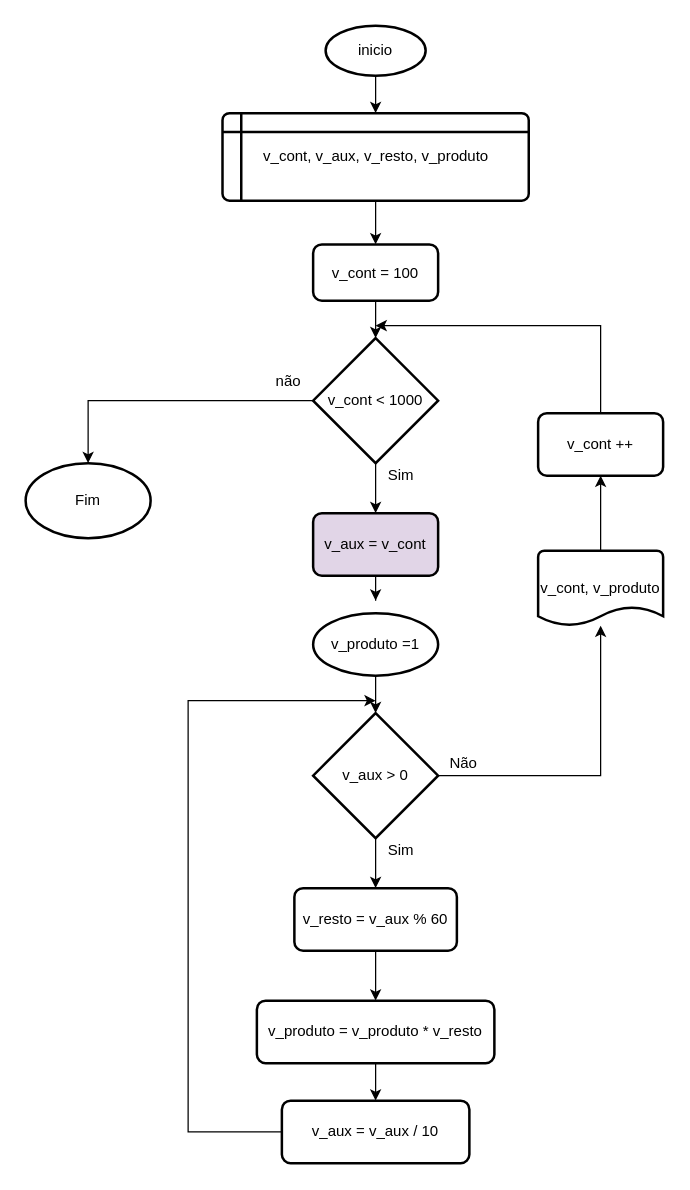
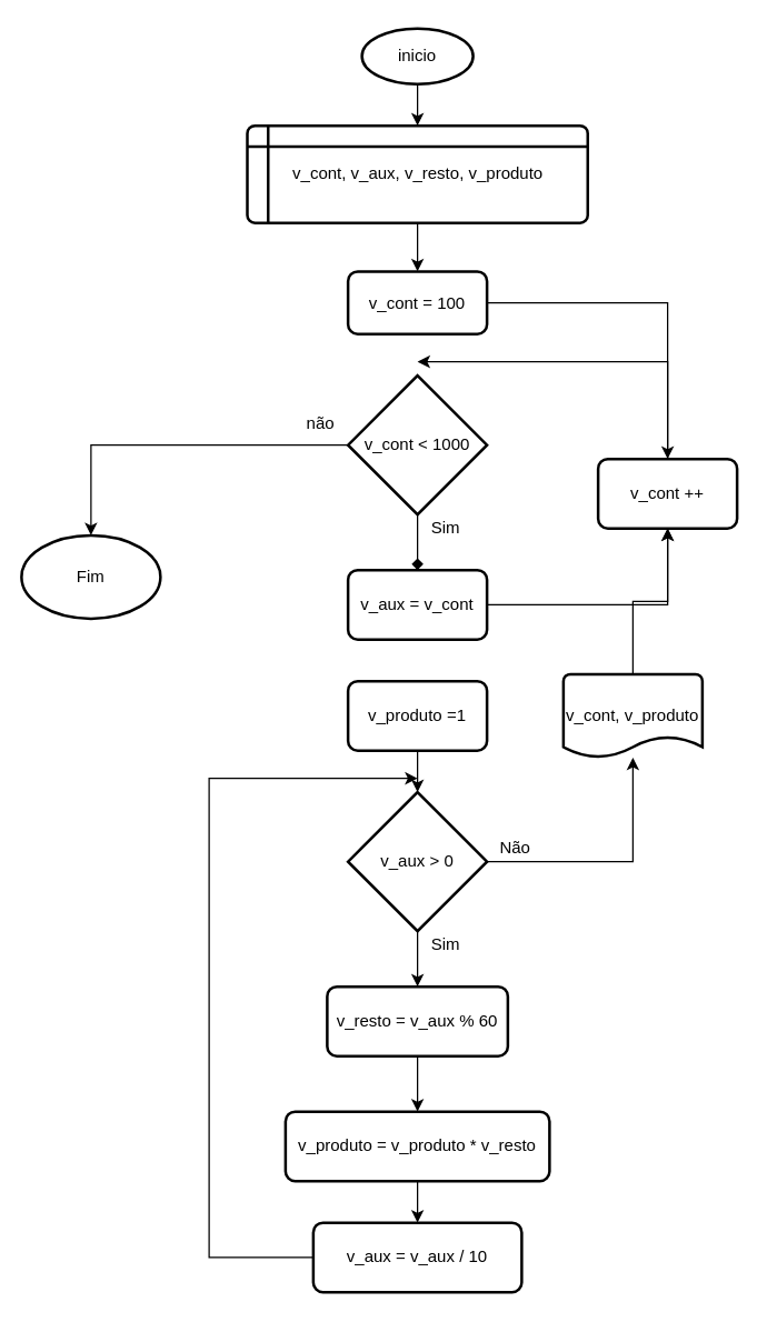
  <mxCell id="0" />
  <mxCell id="1" parent="0" />
  <mxCell id="2" style="edgeStyle=orthogonalEdgeStyle;rounded=0;orthogonalLoop=1;jettySize=auto;html=1;entryX=0.5;entryY=0;entryDx=0;entryDy=0;" parent="1" source="3" target="5" edge="1"><mxGeometry relative="1" as="geometry" /></mxCell>
  <mxCell id="3" value="&lt;font style=&quot;vertical-align: inherit&quot;&gt;&lt;font style=&quot;vertical-align: inherit&quot;&gt;inicio&lt;/font&gt;&lt;/font&gt;" style="strokeWidth=2;html=1;shape=mxgraph.flowchart.start_1;whiteSpace=wrap;" parent="1" vertex="1"><mxGeometry x="260" y="20" width="80" height="40" as="geometry" /></mxCell>
  <mxCell id="4" style="edgeStyle=orthogonalEdgeStyle;rounded=0;orthogonalLoop=1;jettySize=auto;html=1;entryX=0.5;entryY=0;entryDx=0;entryDy=0;" parent="1" source="5" target="7" edge="1"><mxGeometry relative="1" as="geometry" /></mxCell>
  <mxCell id="5" value="&lt;font style=&quot;vertical-align: inherit&quot;&gt;&lt;font style=&quot;vertical-align: inherit&quot;&gt;&lt;font style=&quot;vertical-align: inherit&quot;&gt;&lt;font style=&quot;vertical-align: inherit&quot;&gt;v_cont, v_aux, v_resto, v_produto&lt;/font&gt;&lt;/font&gt;&lt;/font&gt;&lt;/font&gt;" style="shape=internalStorage;whiteSpace=wrap;html=1;dx=15;dy=15;rounded=1;arcSize=8;strokeWidth=2;" parent="1" vertex="1"><mxGeometry x="177.5" y="90" width="245" height="70" as="geometry" /></mxCell>
- <mxCell id="6" style="edgeStyle=orthogonalEdgeStyle;rounded=0;orthogonalLoop=1;jettySize=auto;html=1;" parent="1" source="7" target="10" edge="1"><mxGeometry relative="1" as="geometry" /></mxCell>
+ <mxCell id="6" style="edgeStyle=orthogonalEdgeStyle;rounded=0;orthogonalLoop=1;jettySize=auto;html=1;" parent="1" source="7" target="23" edge="1"><mxGeometry relative="1" as="geometry" /></mxCell>
  <mxCell id="7" value="&lt;font style=&quot;vertical-align: inherit&quot;&gt;&lt;font style=&quot;vertical-align: inherit&quot;&gt;v_cont = 100&lt;/font&gt;&lt;/font&gt;" style="rounded=1;whiteSpace=wrap;html=1;absoluteArcSize=1;arcSize=14;strokeWidth=2;" parent="1" vertex="1"><mxGeometry x="250" y="195" width="100" height="45" as="geometry" /></mxCell>
- <mxCell id="8" style="edgeStyle=orthogonalEdgeStyle;rounded=0;orthogonalLoop=1;jettySize=auto;html=1;" parent="1" source="10" target="12" edge="1"><mxGeometry relative="1" as="geometry" /></mxCell>
+ <mxCell id="8" style="edgeStyle=orthogonalEdgeStyle;rounded=0;orthogonalLoop=1;jettySize=auto;html=1;endArrow=diamond;" parent="1" source="10" target="12" edge="1"><mxGeometry relative="1" as="geometry" /></mxCell>
  <mxCell id="9" style="edgeStyle=orthogonalEdgeStyle;rounded=0;orthogonalLoop=1;jettySize=auto;html=1;entryX=0.5;entryY=0;entryDx=0;entryDy=0;entryPerimeter=0;" parent="1" source="10" target="33" edge="1"><mxGeometry relative="1" as="geometry" /></mxCell>
  <mxCell id="10" value="&lt;font style=&quot;vertical-align: inherit&quot;&gt;&lt;font style=&quot;vertical-align: inherit&quot;&gt;v_cont &amp;lt; 1000&lt;/font&gt;&lt;/font&gt;" style="strokeWidth=2;html=1;shape=mxgraph.flowchart.decision;whiteSpace=wrap;" parent="1" vertex="1"><mxGeometry x="250" y="270" width="100" height="100" as="geometry" /></mxCell>
- <mxCell id="11" style="edgeStyle=orthogonalEdgeStyle;rounded=0;orthogonalLoop=1;jettySize=auto;html=1;entryX=0.5;entryY=-0.2;entryDx=0;entryDy=0;entryPerimeter=0;" parent="1" source="12" target="16" edge="1"><mxGeometry relative="1" as="geometry" /></mxCell>
- <mxCell id="12" value="&lt;font style=&quot;vertical-align: inherit&quot;&gt;&lt;font style=&quot;vertical-align: inherit&quot;&gt;v_aux = v_cont&lt;/font&gt;&lt;/font&gt;" style="rounded=1;whiteSpace=wrap;html=1;absoluteArcSize=1;arcSize=14;strokeWidth=2;fillColor=#e1d5e7;" parent="1" vertex="1"><mxGeometry x="250" y="410" width="100" height="50" as="geometry" /></mxCell>
+ <mxCell id="11" style="edgeStyle=orthogonalEdgeStyle;rounded=0;orthogonalLoop=1;jettySize=auto;html=1;" parent="1" source="12" target="23" edge="1"><mxGeometry relative="1" as="geometry" /></mxCell>
+ <mxCell id="12" value="&lt;font style=&quot;vertical-align: inherit&quot;&gt;&lt;font style=&quot;vertical-align: inherit&quot;&gt;v_aux = v_cont&lt;/font&gt;&lt;/font&gt;" style="rounded=1;whiteSpace=wrap;html=1;absoluteArcSize=1;arcSize=14;strokeWidth=2;" parent="1" vertex="1"><mxGeometry x="250" y="410" width="100" height="50" as="geometry" /></mxCell>
  <mxCell id="13" style="edgeStyle=orthogonalEdgeStyle;rounded=0;orthogonalLoop=1;jettySize=auto;html=1;exitX=0.5;exitY=1;exitDx=0;exitDy=0;" parent="1" source="12" target="12" edge="1"><mxGeometry relative="1" as="geometry" /></mxCell>
  <mxCell id="14" style="edgeStyle=orthogonalEdgeStyle;rounded=0;orthogonalLoop=1;jettySize=auto;html=1;exitX=0.5;exitY=1;exitDx=0;exitDy=0;" parent="1" source="12" target="12" edge="1"><mxGeometry relative="1" as="geometry" /></mxCell>
  <mxCell id="15" style="edgeStyle=orthogonalEdgeStyle;rounded=0;orthogonalLoop=1;jettySize=auto;html=1;entryX=0.5;entryY=0;entryDx=0;entryDy=0;entryPerimeter=0;" parent="1" source="16" target="19" edge="1"><mxGeometry relative="1" as="geometry" /></mxCell>
- <mxCell id="16" value="&lt;font style=&quot;vertical-align: inherit&quot;&gt;&lt;font style=&quot;vertical-align: inherit&quot;&gt;&lt;font style=&quot;vertical-align: inherit&quot;&gt;&lt;font style=&quot;vertical-align: inherit&quot;&gt;v_produto =1&lt;/font&gt;&lt;/font&gt;&lt;/font&gt;&lt;/font&gt;" style="ellipse;whiteSpace=wrap;html=1;absoluteArcSize=1;arcSize=14;strokeWidth=2;" parent="1" vertex="1"><mxGeometry x="250" y="490" width="100" height="50" as="geometry" /></mxCell>
+ <mxCell id="16" value="&lt;font style=&quot;vertical-align: inherit&quot;&gt;&lt;font style=&quot;vertical-align: inherit&quot;&gt;&lt;font style=&quot;vertical-align: inherit&quot;&gt;&lt;font style=&quot;vertical-align: inherit&quot;&gt;v_produto =1&lt;/font&gt;&lt;/font&gt;&lt;/font&gt;&lt;/font&gt;" style="rounded=1;whiteSpace=wrap;html=1;absoluteArcSize=1;arcSize=14;strokeWidth=2;" parent="1" vertex="1"><mxGeometry x="250" y="490" width="100" height="50" as="geometry" /></mxCell>
  <mxCell id="17" style="edgeStyle=orthogonalEdgeStyle;rounded=0;orthogonalLoop=1;jettySize=auto;html=1;" parent="1" source="19" target="21" edge="1"><mxGeometry relative="1" as="geometry" /></mxCell>
  <mxCell id="18" style="edgeStyle=orthogonalEdgeStyle;rounded=0;orthogonalLoop=1;jettySize=auto;html=1;entryX=0.5;entryY=0;entryDx=0;entryDy=0;" parent="1" source="19" target="25" edge="1"><mxGeometry relative="1" as="geometry" /></mxCell>
  <mxCell id="19" value="&lt;font style=&quot;vertical-align: inherit&quot;&gt;&lt;font style=&quot;vertical-align: inherit&quot;&gt;v_aux &amp;gt; 0&lt;/font&gt;&lt;/font&gt;" style="strokeWidth=2;html=1;shape=mxgraph.flowchart.decision;whiteSpace=wrap;" parent="1" vertex="1"><mxGeometry x="250" y="570" width="100" height="100" as="geometry" /></mxCell>
  <mxCell id="20" style="edgeStyle=orthogonalEdgeStyle;rounded=0;orthogonalLoop=1;jettySize=auto;html=1;exitX=0.5;exitY=0;exitDx=0;exitDy=0;exitPerimeter=0;" parent="1" source="21" target="23" edge="1"><mxGeometry relative="1" as="geometry" /></mxCell>
- <mxCell id="21" value="&lt;font style=&quot;vertical-align: inherit&quot;&gt;&lt;font style=&quot;vertical-align: inherit&quot;&gt;v_cont, v_produto&lt;/font&gt;&lt;/font&gt;" style="strokeWidth=2;html=1;shape=mxgraph.flowchart.document2;whiteSpace=wrap;size=0.25;" parent="1" vertex="1"><mxGeometry x="430" y="440" width="100" height="60" as="geometry" /></mxCell>
+ <mxCell id="21" value="&lt;font style=&quot;vertical-align: inherit&quot;&gt;&lt;font style=&quot;vertical-align: inherit&quot;&gt;v_cont, v_produto&lt;/font&gt;&lt;/font&gt;" style="strokeWidth=2;html=1;shape=mxgraph.flowchart.document2;whiteSpace=wrap;size=0.25;" parent="1" vertex="1"><mxGeometry x="405" y="485" width="100" height="60" as="geometry" /></mxCell>
  <mxCell id="22" style="edgeStyle=orthogonalEdgeStyle;rounded=0;orthogonalLoop=1;jettySize=auto;html=1;" parent="1" source="23" edge="1"><mxGeometry relative="1" as="geometry"><mxPoint x="300" y="260" as="targetPoint" /><Array as="points"><mxPoint x="480" y="260" /></Array></mxGeometry></mxCell>
  <mxCell id="23" value="&lt;font style=&quot;vertical-align: inherit&quot;&gt;&lt;font style=&quot;vertical-align: inherit&quot;&gt;v_cont ++&lt;/font&gt;&lt;/font&gt;" style="rounded=1;whiteSpace=wrap;html=1;absoluteArcSize=1;arcSize=14;strokeWidth=2;" parent="1" vertex="1"><mxGeometry x="430" y="330" width="100" height="50" as="geometry" /></mxCell>
  <mxCell id="24" style="edgeStyle=orthogonalEdgeStyle;rounded=0;orthogonalLoop=1;jettySize=auto;html=1;" parent="1" source="25" target="27" edge="1"><mxGeometry relative="1" as="geometry" /></mxCell>
  <mxCell id="25" value="&lt;font style=&quot;vertical-align: inherit&quot;&gt;&lt;font style=&quot;vertical-align: inherit&quot;&gt;v_resto = v_aux % 60&lt;/font&gt;&lt;/font&gt;" style="rounded=1;whiteSpace=wrap;html=1;absoluteArcSize=1;arcSize=14;strokeWidth=2;" parent="1" vertex="1"><mxGeometry x="235" y="710" width="130" height="50" as="geometry" /></mxCell>
  <mxCell id="26" style="edgeStyle=orthogonalEdgeStyle;rounded=0;orthogonalLoop=1;jettySize=auto;html=1;" parent="1" source="27" target="29" edge="1"><mxGeometry relative="1" as="geometry" /></mxCell>
  <mxCell id="27" value="&lt;font style=&quot;vertical-align: inherit&quot;&gt;&lt;font style=&quot;vertical-align: inherit&quot;&gt;v_produto = v_produto * v_resto&lt;/font&gt;&lt;/font&gt;" style="rounded=1;whiteSpace=wrap;html=1;absoluteArcSize=1;arcSize=14;strokeWidth=2;" parent="1" vertex="1"><mxGeometry x="205" y="800" width="190" height="50" as="geometry" /></mxCell>
  <mxCell id="28" style="edgeStyle=orthogonalEdgeStyle;rounded=0;orthogonalLoop=1;jettySize=auto;html=1;" parent="1" source="29" edge="1"><mxGeometry relative="1" as="geometry"><mxPoint x="300" y="560" as="targetPoint" /><Array as="points"><mxPoint x="150" y="905" /><mxPoint x="150" y="560" /></Array></mxGeometry></mxCell>
  <mxCell id="29" value="&lt;font style=&quot;vertical-align: inherit&quot;&gt;&lt;font style=&quot;vertical-align: inherit&quot;&gt;v_aux = v_aux / 10&lt;/font&gt;&lt;/font&gt;" style="rounded=1;whiteSpace=wrap;html=1;absoluteArcSize=1;arcSize=14;strokeWidth=2;" parent="1" vertex="1"><mxGeometry x="225" y="880" width="150" height="50" as="geometry" /></mxCell>
  <mxCell id="30" value="&lt;font style=&quot;vertical-align: inherit&quot;&gt;&lt;font style=&quot;vertical-align: inherit&quot;&gt;Sim&lt;/font&gt;&lt;/font&gt;" style="text;html=1;align=center;verticalAlign=middle;resizable=0;points=[];autosize=1;strokeColor=none;" parent="1" vertex="1"><mxGeometry x="300" y="370" width="40" height="20" as="geometry" /></mxCell>
  <mxCell id="31" value="&lt;font style=&quot;vertical-align: inherit&quot;&gt;&lt;font style=&quot;vertical-align: inherit&quot;&gt;Sim&lt;/font&gt;&lt;/font&gt;" style="text;html=1;align=center;verticalAlign=middle;resizable=0;points=[];autosize=1;strokeColor=none;" parent="1" vertex="1"><mxGeometry x="300" y="670" width="40" height="20" as="geometry" /></mxCell>
  <mxCell id="32" value="&lt;font style=&quot;vertical-align: inherit&quot;&gt;&lt;font style=&quot;vertical-align: inherit&quot;&gt;Não&lt;/font&gt;&lt;/font&gt;" style="text;html=1;align=center;verticalAlign=middle;resizable=0;points=[];autosize=1;strokeColor=none;" parent="1" vertex="1"><mxGeometry x="350" y="600" width="40" height="20" as="geometry" /></mxCell>
- <mxCell id="33" value="&lt;font style=&quot;vertical-align: inherit&quot;&gt;&lt;font style=&quot;vertical-align: inherit&quot;&gt;Fim&lt;/font&gt;&lt;/font&gt;" style="strokeWidth=2;html=1;shape=mxgraph.flowchart.start_1;whiteSpace=wrap;" parent="1" vertex="1"><mxGeometry x="20" y="370" width="100" height="60" as="geometry" /></mxCell>
+ <mxCell id="33" value="&lt;font style=&quot;vertical-align: inherit&quot;&gt;&lt;font style=&quot;vertical-align: inherit&quot;&gt;Fim&lt;/font&gt;&lt;/font&gt;" style="strokeWidth=2;html=1;shape=mxgraph.flowchart.start_1;whiteSpace=wrap;" parent="1" vertex="1"><mxGeometry x="15" y="385" width="100" height="60" as="geometry" /></mxCell>
  <mxCell id="34" value="&lt;font style=&quot;vertical-align: inherit&quot;&gt;&lt;font style=&quot;vertical-align: inherit&quot;&gt;não&lt;/font&gt;&lt;/font&gt;" style="text;html=1;align=center;verticalAlign=middle;resizable=0;points=[];autosize=1;strokeColor=none;" parent="1" vertex="1"><mxGeometry x="210" y="295" width="40" height="20" as="geometry" /></mxCell>
